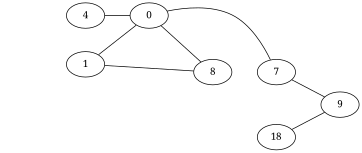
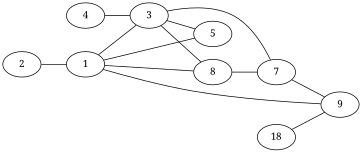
  strict graph {
    fontname="Noto Serif"
    rankdir=LR
    node [fontname="Noto Serif"]
    edge [fontname="Noto Serif"]
    1 [weight=1]
-   3 [weight=3 label=0]
+   3 [weight=3]
+   5 [weight=5]
    9 [weight=9]
    8 [weight=8]
    7 [weight=7]
+   2 [weight=2]
    4 [weight=4]
    n9 [label=18 weight=10]
    1 -- 3
+   1 -- 5
+   1 -- 9
    1 -- 8
+   3 -- 5
    3 -- 8
    3 -- 7
+   8 -- 7
    7 -- 9
+   2 -- 1
    4 -- 3
    n9 -- 9
  }
